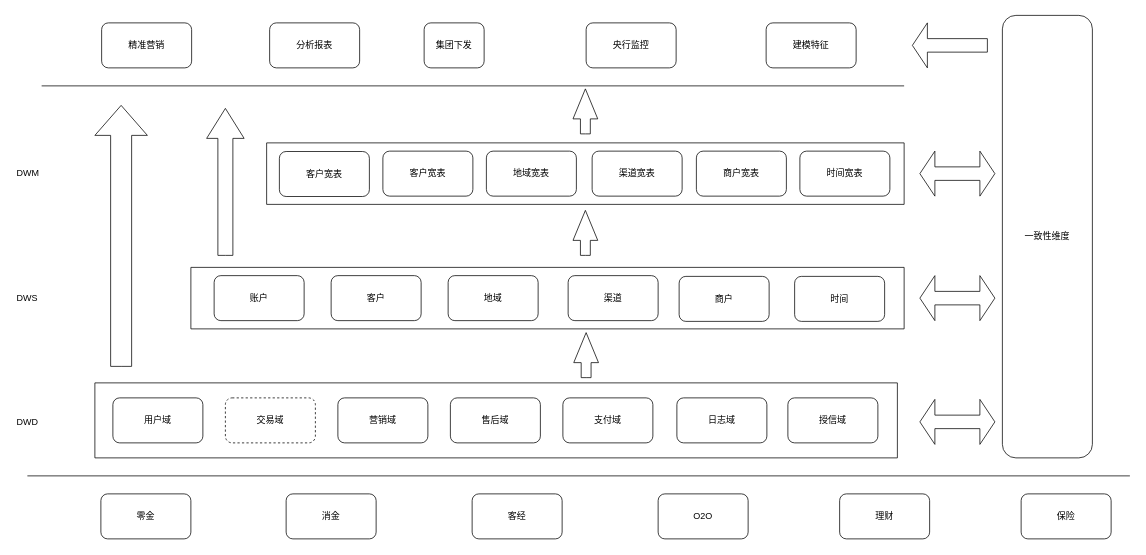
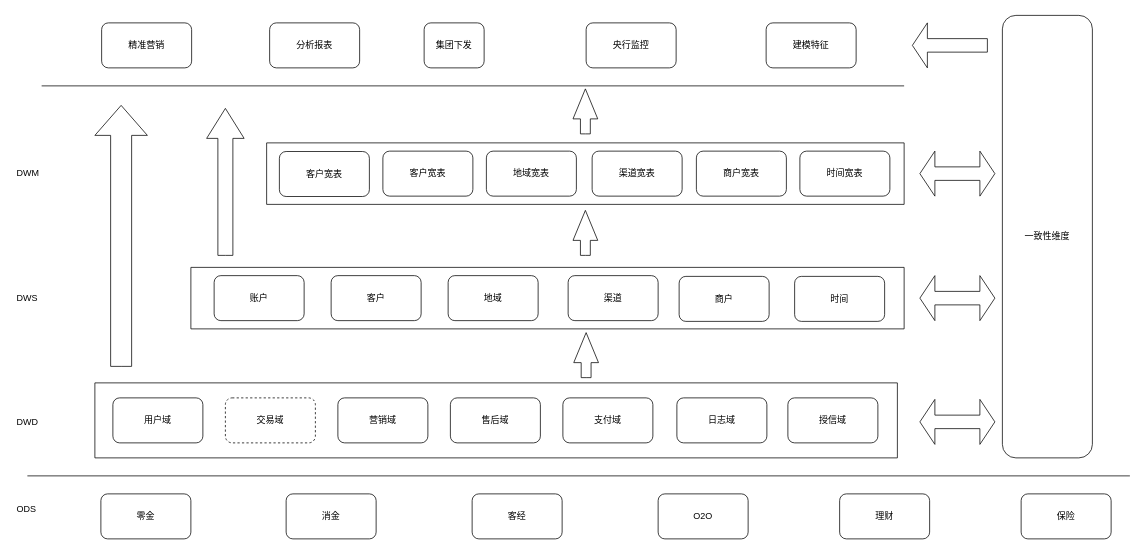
  <mxCell id="0" />
  <mxCell id="1" parent="0" />
  <mxCell id="2" value="" style="verticalLabelPosition=bottom;verticalAlign=top;html=1;shape=mxgraph.basic.rect;fillColor=#ffffff;fillColor2=none;strokeColor=#000000;strokeWidth=1;size=20;indent=5;" vertex="1" parent="1"><mxGeometry x="355" y="190" width="850" height="82" as="geometry" /></mxCell>
  <mxCell id="3" value="" style="verticalLabelPosition=bottom;verticalAlign=top;html=1;shape=mxgraph.basic.rect;fillColor=#ffffff;fillColor2=none;strokeColor=#000000;strokeWidth=1;size=20;indent=5;" vertex="1" parent="1"><mxGeometry x="254" y="356" width="951" height="82" as="geometry" /></mxCell>
  <mxCell id="4" value="" style="verticalLabelPosition=bottom;verticalAlign=top;html=1;shape=mxgraph.basic.rect;fillColor=#ffffff;fillColor2=none;strokeColor=#000000;strokeWidth=1;size=20;indent=5;" vertex="1" parent="1"><mxGeometry x="126" y="510" width="1070" height="100" as="geometry" /></mxCell>
  <mxCell id="5" value="用户域" style="rounded=1;whiteSpace=wrap;html=1;" vertex="1" parent="1"><mxGeometry x="150" y="530" width="120" height="60" as="geometry" /></mxCell>
  <mxCell id="6" value="交易域" style="rounded=1;whiteSpace=wrap;html=1;dashed=1;" vertex="1" parent="1"><mxGeometry x="300" y="530" width="120" height="60" as="geometry" /></mxCell>
  <mxCell id="7" value="营销域" style="rounded=1;whiteSpace=wrap;html=1;" vertex="1" parent="1"><mxGeometry x="450" y="530" width="120" height="60" as="geometry" /></mxCell>
  <mxCell id="8" value="售后域" style="rounded=1;whiteSpace=wrap;html=1;" vertex="1" parent="1"><mxGeometry x="600" y="530" width="120" height="60" as="geometry" /></mxCell>
  <mxCell id="9" value="支付域" style="rounded=1;whiteSpace=wrap;html=1;" vertex="1" parent="1"><mxGeometry x="750" y="530" width="120" height="60" as="geometry" /></mxCell>
  <mxCell id="10" value="日志域" style="rounded=1;whiteSpace=wrap;html=1;" vertex="1" parent="1"><mxGeometry x="902" y="530" width="120" height="60" as="geometry" /></mxCell>
  <mxCell id="11" value="授信域" style="rounded=1;whiteSpace=wrap;html=1;" vertex="1" parent="1"><mxGeometry x="1050" y="530" width="120" height="60" as="geometry" /></mxCell>
  <mxCell id="12" value="账户" style="rounded=1;whiteSpace=wrap;html=1;" vertex="1" parent="1"><mxGeometry x="285" y="367" width="120" height="60" as="geometry" /></mxCell>
  <mxCell id="13" value="客户" style="rounded=1;whiteSpace=wrap;html=1;" vertex="1" parent="1"><mxGeometry x="441" y="367" width="120" height="60" as="geometry" /></mxCell>
  <mxCell id="14" value="地域" style="rounded=1;whiteSpace=wrap;html=1;" vertex="1" parent="1"><mxGeometry x="597" y="367" width="120" height="60" as="geometry" /></mxCell>
  <mxCell id="15" value="渠道" style="rounded=1;whiteSpace=wrap;html=1;" vertex="1" parent="1"><mxGeometry x="757" y="367" width="120" height="60" as="geometry" /></mxCell>
  <mxCell id="16" value="商户" style="rounded=1;whiteSpace=wrap;html=1;" vertex="1" parent="1"><mxGeometry x="905" y="368" width="120" height="60" as="geometry" /></mxCell>
  <mxCell id="17" value="时间" style="rounded=1;whiteSpace=wrap;html=1;" vertex="1" parent="1"><mxGeometry x="1059" y="368" width="120" height="60" as="geometry" /></mxCell>
  <mxCell id="18" value="DWD" style="text;html=1;resizable=0;points=[];autosize=1;align=left;verticalAlign=top;spacingTop=-4;" vertex="1" parent="1"><mxGeometry x="20" y="552" width="40" height="20" as="geometry" /></mxCell>
  <mxCell id="19" value="DWS" style="text;html=1;resizable=0;points=[];autosize=1;align=left;verticalAlign=top;spacingTop=-4;" vertex="1" parent="1"><mxGeometry x="20" y="386.5" width="40" height="20" as="geometry" /></mxCell>
  <mxCell id="20" value="客户宽表" style="rounded=1;whiteSpace=wrap;html=1;" vertex="1" parent="1"><mxGeometry x="510" y="201" width="120" height="60" as="geometry" /></mxCell>
  <mxCell id="21" value="地域宽表" style="rounded=1;whiteSpace=wrap;html=1;" vertex="1" parent="1"><mxGeometry x="648" y="201" width="120" height="60" as="geometry" /></mxCell>
  <mxCell id="22" value="客户宽表" style="rounded=1;whiteSpace=wrap;html=1;" vertex="1" parent="1"><mxGeometry x="372" y="201.5" width="120" height="60" as="geometry" /></mxCell>
  <mxCell id="23" value="渠道宽表" style="rounded=1;whiteSpace=wrap;html=1;" vertex="1" parent="1"><mxGeometry x="789" y="201" width="120" height="60" as="geometry" /></mxCell>
  <mxCell id="24" value="商户宽表" style="rounded=1;whiteSpace=wrap;html=1;" vertex="1" parent="1"><mxGeometry x="928" y="201" width="120" height="60" as="geometry" /></mxCell>
  <mxCell id="25" value="时间宽表" style="rounded=1;whiteSpace=wrap;html=1;" vertex="1" parent="1"><mxGeometry x="1066" y="201" width="120" height="60" as="geometry" /></mxCell>
  <mxCell id="26" value="DWM" style="text;html=1;resizable=0;points=[];autosize=1;align=left;verticalAlign=top;spacingTop=-4;" vertex="1" parent="1"><mxGeometry x="20" y="221" width="50" height="20" as="geometry" /></mxCell>
  <mxCell id="27" value="零金" style="rounded=1;whiteSpace=wrap;html=1;" vertex="1" parent="1"><mxGeometry x="134" y="658" width="120" height="60" as="geometry" /></mxCell>
  <mxCell id="28" value="消金" style="rounded=1;whiteSpace=wrap;html=1;" vertex="1" parent="1"><mxGeometry x="381" y="658" width="120" height="60" as="geometry" /></mxCell>
+ <mxCell id="29" value="ODS" style="text;html=1;resizable=0;points=[];autosize=1;align=left;verticalAlign=top;spacingTop=-4;" vertex="1" parent="1"><mxGeometry x="20" y="668" width="40" height="20" as="geometry" /></mxCell>
  <mxCell id="30" value="客经" style="rounded=1;whiteSpace=wrap;html=1;" vertex="1" parent="1"><mxGeometry x="629" y="658" width="120" height="60" as="geometry" /></mxCell>
  <mxCell id="31" value="O2O" style="rounded=1;whiteSpace=wrap;html=1;" vertex="1" parent="1"><mxGeometry x="877" y="658" width="120" height="60" as="geometry" /></mxCell>
  <mxCell id="32" value="理财" style="rounded=1;whiteSpace=wrap;html=1;" vertex="1" parent="1"><mxGeometry x="1119" y="658" width="120" height="60" as="geometry" /></mxCell>
  <mxCell id="33" value="保险" style="rounded=1;whiteSpace=wrap;html=1;" vertex="1" parent="1"><mxGeometry x="1361" y="658" width="120" height="60" as="geometry" /></mxCell>
  <mxCell id="34" value="精准营销" style="rounded=1;whiteSpace=wrap;html=1;" vertex="1" parent="1"><mxGeometry x="135" y="30" width="120" height="60" as="geometry" /></mxCell>
  <mxCell id="35" value="分析报表" style="rounded=1;whiteSpace=wrap;html=1;" vertex="1" parent="1"><mxGeometry x="359" y="30" width="120" height="60" as="geometry" /></mxCell>
  <mxCell id="36" value="集团下发" style="rounded=1;whiteSpace=wrap;html=1;" vertex="1" parent="1"><mxGeometry x="565" y="30" width="80" height="60" as="geometry" /></mxCell>
  <mxCell id="37" value="央行监控" style="rounded=1;whiteSpace=wrap;html=1;" vertex="1" parent="1"><mxGeometry x="781" y="30" width="120" height="60" as="geometry" /></mxCell>
  <mxCell id="38" value="建模特征" style="rounded=1;whiteSpace=wrap;html=1;" vertex="1" parent="1"><mxGeometry x="1021" y="30" width="120" height="60" as="geometry" /></mxCell>
  <mxCell id="39" value="" style="line;strokeWidth=1;fillColor=none;align=left;verticalAlign=middle;spacingTop=-1;spacingLeft=3;spacingRight=3;rotatable=0;labelPosition=right;points=[];portConstraint=eastwest;fontSize=12;" vertex="1" parent="1"><mxGeometry x="55" y="110" width="1150" height="8" as="geometry" /></mxCell>
  <mxCell id="40" value="" style="line;strokeWidth=1;fillColor=none;align=left;verticalAlign=middle;spacingTop=-1;spacingLeft=3;spacingRight=3;rotatable=0;labelPosition=right;points=[];portConstraint=eastwest;fontSize=12;" vertex="1" parent="1"><mxGeometry x="36" y="630" width="1470" height="8" as="geometry" /></mxCell>
  <mxCell id="41" value="" style="html=1;shadow=0;dashed=0;align=center;verticalAlign=middle;shape=mxgraph.arrows2.arrow;dy=0.6;dx=40;direction=north;notch=0;" vertex="1" parent="1"><mxGeometry x="126" y="140" width="70" height="348" as="geometry" /></mxCell>
  <mxCell id="42" value="" style="html=1;shadow=0;dashed=0;align=center;verticalAlign=middle;shape=mxgraph.arrows2.arrow;dy=0.6;dx=40;direction=north;notch=0;" vertex="1" parent="1"><mxGeometry x="275" y="144" width="50" height="196" as="geometry" /></mxCell>
  <mxCell id="43" value="" style="html=1;shadow=0;dashed=0;align=center;verticalAlign=middle;shape=mxgraph.arrows2.arrow;dy=0.6;dx=40;direction=north;notch=0;" vertex="1" parent="1"><mxGeometry x="763.5" y="118" width="33" height="60" as="geometry" /></mxCell>
  <mxCell id="44" value="" style="html=1;shadow=0;dashed=0;align=center;verticalAlign=middle;shape=mxgraph.arrows2.arrow;dy=0.6;dx=40;direction=north;notch=0;" vertex="1" parent="1"><mxGeometry x="763.5" y="280" width="33" height="60" as="geometry" /></mxCell>
  <mxCell id="45" value="" style="html=1;shadow=0;dashed=0;align=center;verticalAlign=middle;shape=mxgraph.arrows2.arrow;dy=0.6;dx=40;direction=north;notch=0;" vertex="1" parent="1"><mxGeometry x="764.5" y="443" width="33" height="60" as="geometry" /></mxCell>
  <mxCell id="46" value="一致性维度" style="rounded=1;whiteSpace=wrap;html=1;" vertex="1" parent="1"><mxGeometry x="1336" y="20" width="120" height="590" as="geometry" /></mxCell>
  <mxCell id="47" value="" style="shape=doubleArrow;whiteSpace=wrap;html=1;" vertex="1" parent="1"><mxGeometry x="1226" y="532" width="100" height="60" as="geometry" /></mxCell>
  <mxCell id="48" value="" style="shape=doubleArrow;whiteSpace=wrap;html=1;" vertex="1" parent="1"><mxGeometry x="1226" y="367" width="100" height="60" as="geometry" /></mxCell>
  <mxCell id="49" value="" style="shape=doubleArrow;whiteSpace=wrap;html=1;" vertex="1" parent="1"><mxGeometry x="1226" y="201" width="100" height="60" as="geometry" /></mxCell>
  <mxCell id="50" value="" style="shape=singleArrow;direction=west;whiteSpace=wrap;html=1;" vertex="1" parent="1"><mxGeometry x="1216" y="30" width="100" height="60" as="geometry" /></mxCell>
